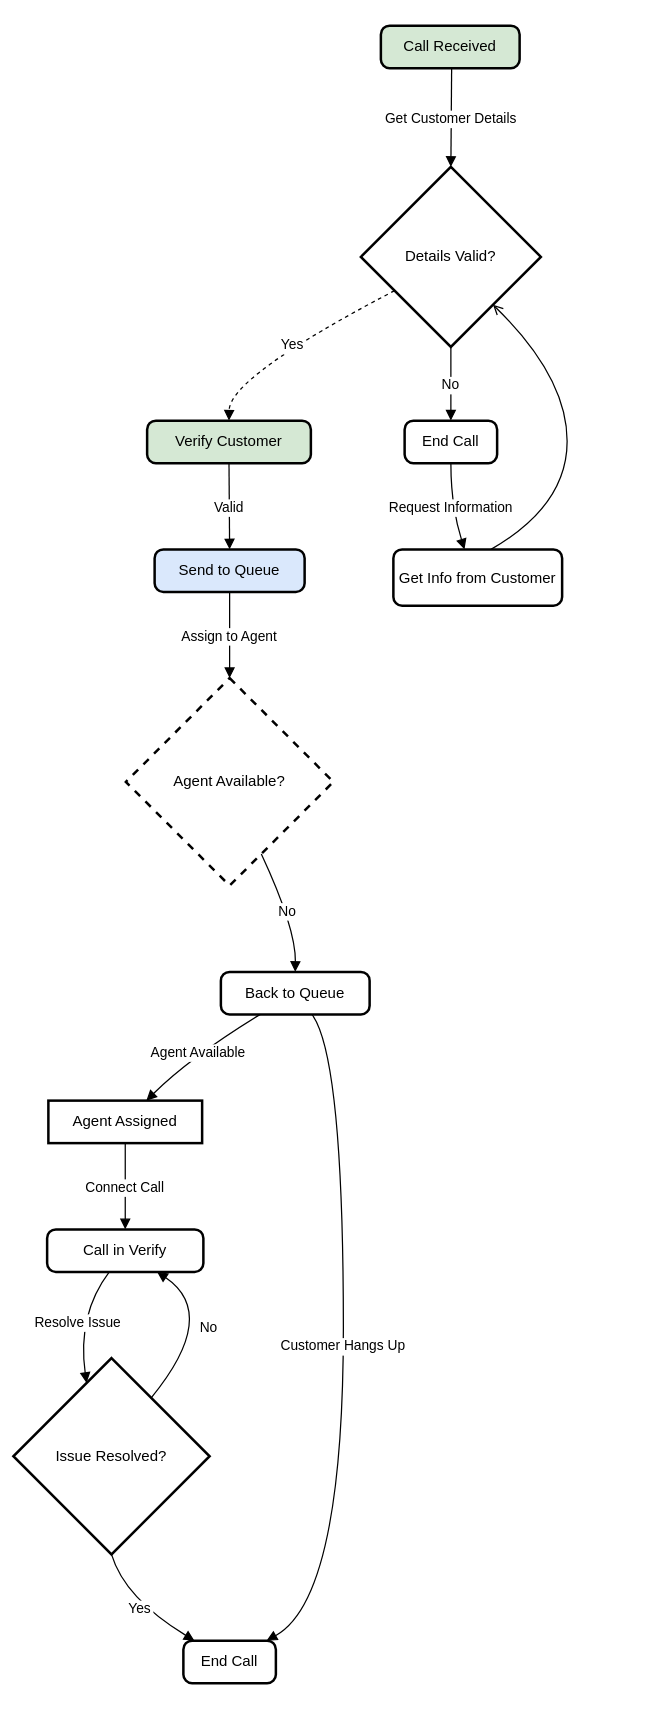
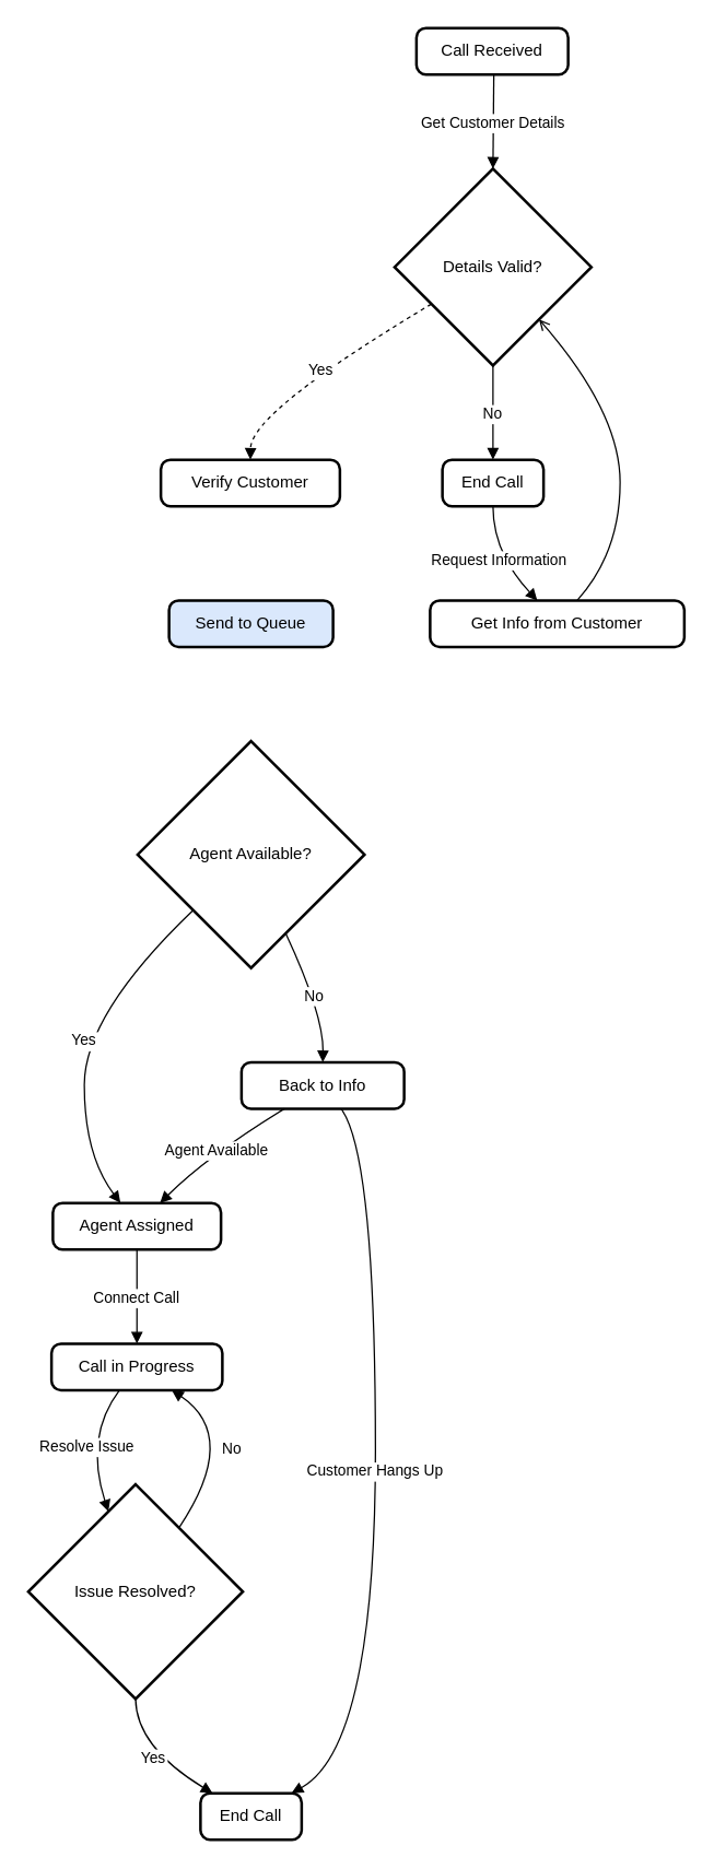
  <mxCell id="0" />
  <mxCell id="1" parent="0" />
- <mxCell id="2" value="Call Received" style="rounded=1;absoluteArcSize=1;arcSize=14;whiteSpace=wrap;strokeWidth=2;fillColor=#d5e8d4;" vertex="1" parent="1"><mxGeometry x="304" y="20" width="111" height="34" as="geometry" /></mxCell>
- <mxCell id="3" value="Details Valid?" style="rhombus;strokeWidth=2;whiteSpace=wrap;" vertex="1" parent="1"><mxGeometry x="288" y="133" width="144" height="144" as="geometry" /></mxCell>
- <mxCell id="4" value="Verify Customer" style="rounded=1;absoluteArcSize=1;arcSize=14;whiteSpace=wrap;strokeWidth=2;fillColor=#d5e8d4;" vertex="1" parent="1"><mxGeometry x="117" y="336" width="131" height="34" as="geometry" /></mxCell>
+ <mxCell id="2" value="Call Received" style="rounded=1;absoluteArcSize=1;arcSize=14;whiteSpace=wrap;strokeWidth=2;" vertex="1" parent="1"><mxGeometry x="304" y="20" width="111" height="34" as="geometry" /></mxCell>
+ <mxCell id="3" value="Details Valid?" style="rhombus;strokeWidth=2;whiteSpace=wrap;" vertex="1" parent="1"><mxGeometry x="288" y="123" width="144" height="144" as="geometry" /></mxCell>
+ <mxCell id="4" value="Verify Customer" style="rounded=1;absoluteArcSize=1;arcSize=14;whiteSpace=wrap;strokeWidth=2;" vertex="1" parent="1"><mxGeometry x="117" y="336" width="131" height="34" as="geometry" /></mxCell>
  <mxCell id="5" value="Send to Queue" style="rounded=1;absoluteArcSize=1;arcSize=14;whiteSpace=wrap;strokeWidth=2;fillColor=#dae8fc;" vertex="1" parent="1"><mxGeometry x="123" y="439" width="120" height="34" as="geometry" /></mxCell>
- <mxCell id="6" value="Agent Available?" style="rhombus;strokeWidth=2;whiteSpace=wrap;dashed=1;" vertex="1" parent="1"><mxGeometry x="100" y="542" width="166" height="166" as="geometry" /></mxCell>
- <mxCell id="7" value="Agent Assigned" style="absoluteArcSize=1;arcSize=14;whiteSpace=wrap;strokeWidth=2;rounded=0;" vertex="1" parent="1"><mxGeometry x="38" y="880" width="123" height="34" as="geometry" /></mxCell>
- <mxCell id="8" value="Call in Verify" style="rounded=1;absoluteArcSize=1;arcSize=14;whiteSpace=wrap;strokeWidth=2;" vertex="1" parent="1"><mxGeometry x="37" y="983" width="125" height="34" as="geometry" /></mxCell>
- <mxCell id="9" value="Issue Resolved?" style="rhombus;strokeWidth=2;whiteSpace=wrap;" vertex="1" parent="1"><mxGeometry x="10" y="1086" width="157" height="157" as="geometry" /></mxCell>
+ <mxCell id="6" value="Agent Available?" style="rhombus;strokeWidth=2;whiteSpace=wrap;" vertex="1" parent="1"><mxGeometry x="100" y="542" width="166" height="166" as="geometry" /></mxCell>
+ <mxCell id="7" value="Agent Assigned" style="rounded=1;absoluteArcSize=1;arcSize=14;whiteSpace=wrap;strokeWidth=2;" vertex="1" parent="1"><mxGeometry x="38" y="880" width="123" height="34" as="geometry" /></mxCell>
+ <mxCell id="8" value="Call in Progress" style="rounded=1;absoluteArcSize=1;arcSize=14;whiteSpace=wrap;strokeWidth=2;" vertex="1" parent="1"><mxGeometry x="37" y="983" width="125" height="34" as="geometry" /></mxCell>
+ <mxCell id="9" value="Issue Resolved?" style="rhombus;strokeWidth=2;whiteSpace=wrap;" vertex="1" parent="1"><mxGeometry x="20" y="1086" width="157" height="157" as="geometry" /></mxCell>
  <mxCell id="10" value="End Call" style="rounded=1;absoluteArcSize=1;arcSize=14;whiteSpace=wrap;strokeWidth=2;" vertex="1" parent="1"><mxGeometry x="146" y="1312" width="74" height="34" as="geometry" /></mxCell>
- <mxCell id="11" value="Back to Queue" style="rounded=1;absoluteArcSize=1;arcSize=14;whiteSpace=wrap;strokeWidth=2;" vertex="1" parent="1"><mxGeometry x="176" y="777" width="119" height="34" as="geometry" /></mxCell>
+ <mxCell id="11" value="Back to Info" style="rounded=1;absoluteArcSize=1;arcSize=14;whiteSpace=wrap;strokeWidth=2;" vertex="1" parent="1"><mxGeometry x="176" y="777" width="119" height="34" as="geometry" /></mxCell>
  <mxCell id="12" value="End Call" style="rounded=1;absoluteArcSize=1;arcSize=14;whiteSpace=wrap;strokeWidth=2;" vertex="1" parent="1"><mxGeometry x="323" y="336" width="74" height="34" as="geometry" /></mxCell>
- <mxCell id="13" value="Get Info from Customer" style="rounded=1;absoluteArcSize=1;arcSize=14;whiteSpace=wrap;strokeWidth=2;" vertex="1" parent="1"><mxGeometry x="314" y="439" width="135" height="45" as="geometry" /></mxCell>
+ <mxCell id="13" value="Get Info from Customer" style="rounded=1;absoluteArcSize=1;arcSize=14;whiteSpace=wrap;strokeWidth=2;" vertex="1" parent="1"><mxGeometry x="314" y="439" width="186" height="34" as="geometry" /></mxCell>
  <mxCell id="14" value="Get Customer Details" style="curved=1;startArrow=none;endArrow=block;exitX=0.51;exitY=1;entryX=0.5;entryY=0;" edge="1" parent="1" source="2" target="3"><mxGeometry relative="1" as="geometry"><Array as="points" /></mxGeometry></mxCell>
  <mxCell id="15" value="Yes" style="curved=1;startArrow=none;endArrow=block;exitX=0;exitY=0.8;entryX=0.5;entryY=-0.01;dashed=1;" edge="1" parent="1" source="3" target="4"><mxGeometry relative="1" as="geometry"><Array as="points"><mxPoint x="183" y="301" /></Array></mxGeometry></mxCell>
- <mxCell id="16" value="Valid" style="curved=1;startArrow=none;endArrow=block;exitX=0.5;exitY=0.99;entryX=0.5;entryY=-0.01;" edge="1" parent="1" source="4" target="5"><mxGeometry relative="1" as="geometry"><Array as="points" /></mxGeometry></mxCell>
- <mxCell id="17" value="Assign to Agent" style="curved=1;startArrow=none;endArrow=block;exitX=0.5;exitY=0.99;entryX=0.5;entryY=0;" edge="1" parent="1" source="5" target="6"><mxGeometry relative="1" as="geometry"><Array as="points" /></mxGeometry></mxCell>
+ <mxCell id="18" value="Yes" style="curved=1;startArrow=none;endArrow=block;exitX=0;exitY=0.98;entryX=0.4;entryY=-0.01;" edge="1" parent="1" source="6" target="7"><mxGeometry relative="1" as="geometry"><Array as="points"><mxPoint x="61" y="742" /><mxPoint x="61" y="845" /></Array></mxGeometry></mxCell>
  <mxCell id="19" value="Connect Call" style="curved=1;startArrow=none;endArrow=block;exitX=0.5;exitY=0.99;entryX=0.5;entryY=-0.01;" edge="1" parent="1" source="7" target="8"><mxGeometry relative="1" as="geometry"><Array as="points" /></mxGeometry></mxCell>
  <mxCell id="20" value="Resolve Issue" style="curved=1;startArrow=none;endArrow=block;exitX=0.4;exitY=0.99;entryX=0.33;entryY=0;" edge="1" parent="1" source="8" target="9"><mxGeometry relative="1" as="geometry"><Array as="points"><mxPoint x="61" y="1051" /></Array></mxGeometry></mxCell>
  <mxCell id="21" value="Yes" style="curved=1;startArrow=none;endArrow=block;exitX=0.5;exitY=1;entryX=0.12;entryY=0;" edge="1" parent="1" source="9" target="10"><mxGeometry relative="1" as="geometry"><Array as="points"><mxPoint x="99" y="1278" /></Array></mxGeometry></mxCell>
  <mxCell id="22" value="No" style="curved=1;startArrow=none;endArrow=block;exitX=0.84;exitY=0;entryX=0.7;entryY=0.99;" edge="1" parent="1" source="9" target="8"><mxGeometry relative="1" as="geometry"><Array as="points"><mxPoint x="175" y="1051" /></Array></mxGeometry></mxCell>
  <mxCell id="23" value="No" style="curved=1;startArrow=none;endArrow=block;exitX=0.72;exitY=1;entryX=0.5;entryY=-0.01;" edge="1" parent="1" source="6" target="11"><mxGeometry relative="1" as="geometry"><Array as="points"><mxPoint x="236" y="742" /></Array></mxGeometry></mxCell>
  <mxCell id="24" value="Agent Available" style="curved=1;startArrow=none;endArrow=block;exitX=0.27;exitY=0.99;entryX=0.64;entryY=-0.01;" edge="1" parent="1" source="11" target="7"><mxGeometry relative="1" as="geometry"><Array as="points"><mxPoint x="152" y="845" /></Array></mxGeometry></mxCell>
  <mxCell id="25" value="Customer Hangs Up" style="curved=1;startArrow=none;endArrow=block;exitX=0.61;exitY=0.99;entryX=0.9;entryY=0;" edge="1" parent="1" source="11" target="10"><mxGeometry relative="1" as="geometry"><Array as="points"><mxPoint x="274" y="845" /><mxPoint x="274" y="1278" /></Array></mxGeometry></mxCell>
  <mxCell id="26" value="No" style="curved=1;startArrow=none;endArrow=block;exitX=0.5;exitY=1;entryX=0.5;entryY=-0.01;" edge="1" parent="1" source="3" target="12"><mxGeometry relative="1" as="geometry"><Array as="points" /></mxGeometry></mxCell>
  <mxCell id="27" value="Request Information" style="curved=1;startArrow=none;endArrow=block;exitX=0.5;exitY=0.99;entryX=0.42;entryY=-0.01;" edge="1" parent="1" source="12" target="13"><mxGeometry relative="1" as="geometry"><Array as="points"><mxPoint x="360" y="404" /></Array></mxGeometry></mxCell>
  <mxCell id="28" value="" style="curved=1;startArrow=none;endArrow=open;exitX=0.58;exitY=-0.01;entryX=0.94;entryY=1;" edge="1" parent="1" source="13" target="3"><mxGeometry relative="1" as="geometry"><Array as="points"><mxPoint x="453" y="404" /><mxPoint x="453" y="301" /></Array></mxGeometry></mxCell>
